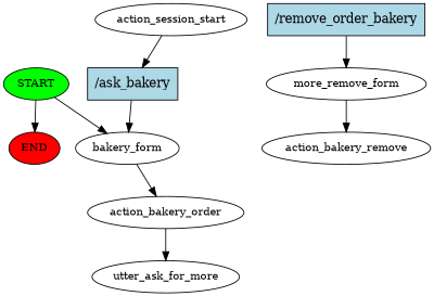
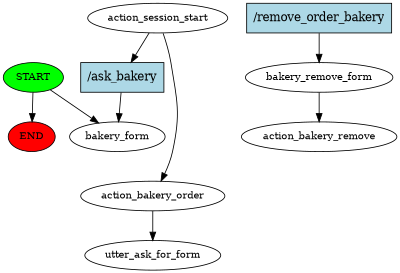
  digraph {
    node [fontsize=12]
    n1 [fillcolor=green label=START style=filled]
    n2 [fillcolor=red label=END style=filled]
    n3 [label=bakery_form]
    n4 [label=action_session_start]
    n5 [fillcolor=lightblue label="/ask_bakery" shape=rect style=filled fontsize=""]
    n6 [label=action_bakery_order]
-   n7 [label=utter_ask_for_more]
+   n7 [label=utter_ask_for_form]
    n8 [fillcolor=lightblue label="/remove_order_bakery" shape=rect style=filled fontsize=""]
-   n9 [label=more_remove_form]
+   n9 [label=bakery_remove_form]
    n10 [label=action_bakery_remove]
    n1 -> n2
    n1 -> n3
-   n3 -> n6
+   n4 -> n6
    n4 -> n5
    n5 -> n3
    n6 -> n7
    n8 -> n9
    n9 -> n10
  }
